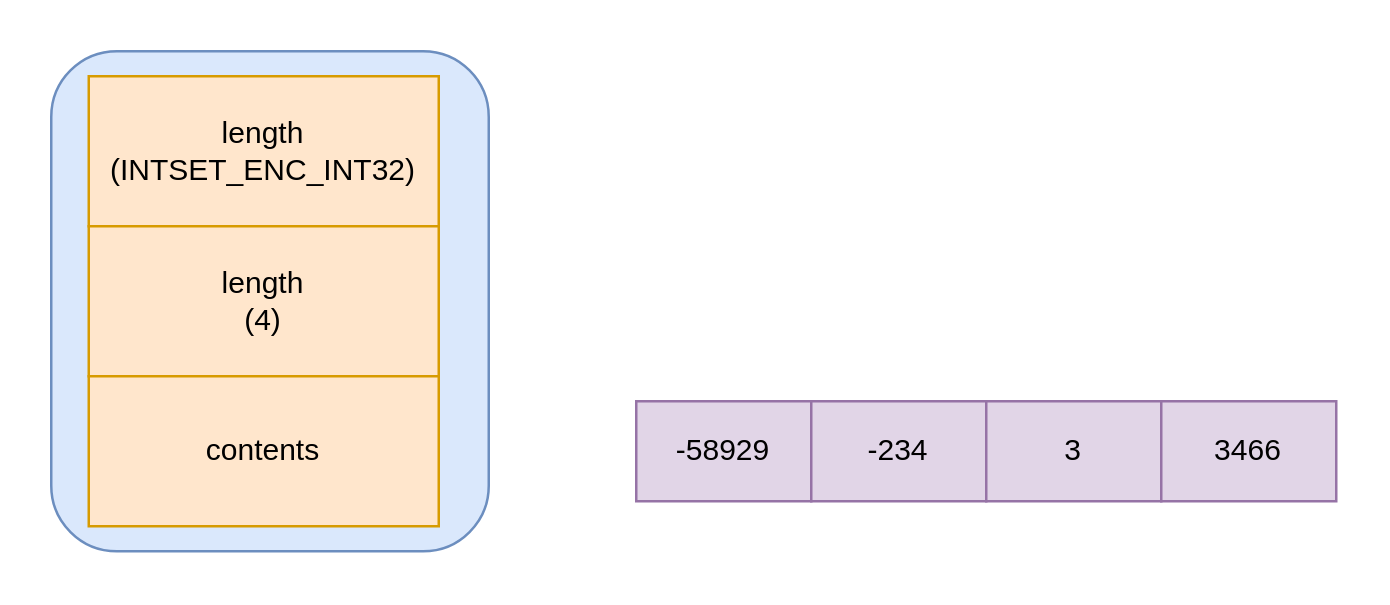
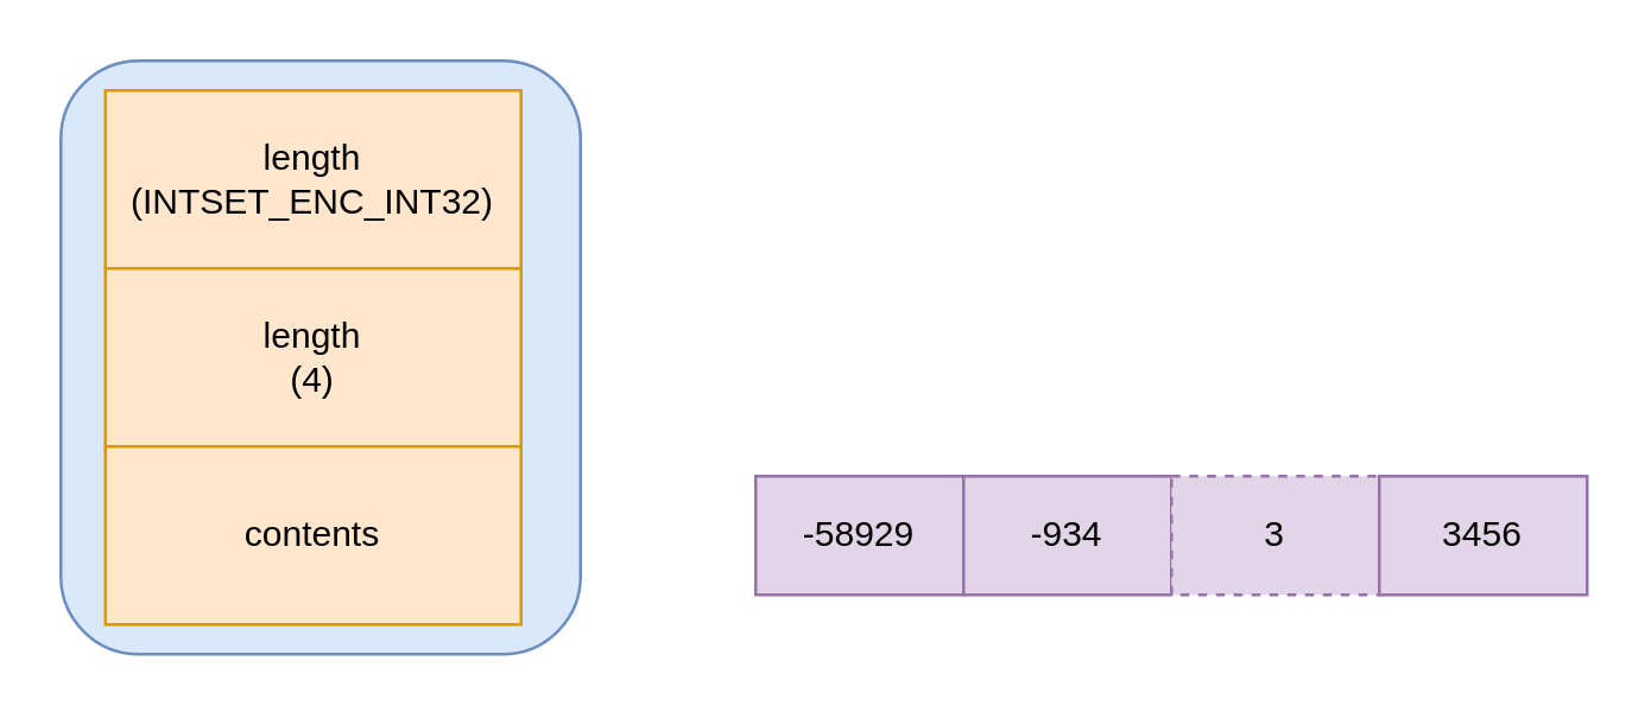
  <mxCell id="0" />
  <mxCell id="1" parent="0" />
  <mxCell id="2" value="" style="rounded=1;whiteSpace=wrap;html=1;fillColor=#dae8fc;strokeColor=#6c8ebf;" vertex="1" parent="1"><mxGeometry x="20" y="20" width="175" height="200" as="geometry" /></mxCell>
  <mxCell id="3" value="length&lt;div&gt;(INTSET_ENC_INT32)&lt;/div&gt;" style="rounded=0;whiteSpace=wrap;html=1;fillColor=#ffe6cc;strokeColor=#d79b00;" vertex="1" parent="1"><mxGeometry x="35" y="30" width="140" height="60" as="geometry" /></mxCell>
  <mxCell id="4" value="length&lt;div&gt;(4)&lt;/div&gt;" style="rounded=0;whiteSpace=wrap;html=1;fillColor=#ffe6cc;strokeColor=#d79b00;" vertex="1" parent="1"><mxGeometry x="35" y="90" width="140" height="60" as="geometry" /></mxCell>
  <mxCell id="5" value="contents" style="rounded=0;whiteSpace=wrap;html=1;fillColor=#ffe6cc;strokeColor=#d79b00;" vertex="1" parent="1"><mxGeometry x="35" y="150" width="140" height="60" as="geometry" /></mxCell>
  <mxCell id="6" value="-58929" style="rounded=0;whiteSpace=wrap;html=1;fillColor=#e1d5e7;strokeColor=#9673a6;" vertex="1" parent="1"><mxGeometry x="254" y="160" width="70" height="40" as="geometry" /></mxCell>
- <mxCell id="7" value="-234" style="rounded=0;whiteSpace=wrap;html=1;fillColor=#e1d5e7;strokeColor=#9673a6;" vertex="1" parent="1"><mxGeometry x="324" y="160" width="70" height="40" as="geometry" /></mxCell>
- <mxCell id="8" value="3" style="rounded=0;whiteSpace=wrap;html=1;fillColor=#e1d5e7;strokeColor=#9673a6;" vertex="1" parent="1"><mxGeometry x="394" y="160" width="70" height="40" as="geometry" /></mxCell>
- <mxCell id="9" value="3466" style="rounded=0;whiteSpace=wrap;html=1;fillColor=#e1d5e7;strokeColor=#9673a6;" vertex="1" parent="1"><mxGeometry x="464" y="160" width="70" height="40" as="geometry" /></mxCell>
+ <mxCell id="7" value="-934" style="rounded=0;whiteSpace=wrap;html=1;fillColor=#e1d5e7;strokeColor=#9673a6;" vertex="1" parent="1"><mxGeometry x="324" y="160" width="70" height="40" as="geometry" /></mxCell>
+ <mxCell id="8" value="3" style="rounded=0;whiteSpace=wrap;html=1;fillColor=#e1d5e7;strokeColor=#9673a6;dashed=1;" vertex="1" parent="1"><mxGeometry x="394" y="160" width="70" height="40" as="geometry" /></mxCell>
+ <mxCell id="9" value="3456" style="rounded=0;whiteSpace=wrap;html=1;fillColor=#e1d5e7;strokeColor=#9673a6;" vertex="1" parent="1"><mxGeometry x="464" y="160" width="70" height="40" as="geometry" /></mxCell>
